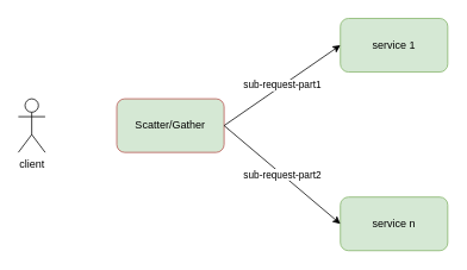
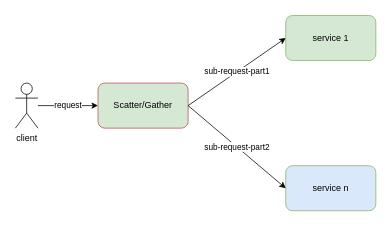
  <mxCell id="0" />
  <mxCell id="1" parent="0" />
  <mxCell id="2" value="Scatter/Gather" style="rounded=1;whiteSpace=wrap;html=1;fillColor=#d5e8d4;strokeColor=#b85450;sketch=0;glass=0;shadow=0;" parent="1" vertex="1"><mxGeometry x="130" y="110" width="120" height="60" as="geometry" /></mxCell>
+ <mxCell id="3" value="request" style="edgeStyle=orthogonalEdgeStyle;rounded=0;orthogonalLoop=1;jettySize=auto;html=1;" parent="1" source="4" target="2" edge="1"><mxGeometry relative="1" as="geometry" /></mxCell>
  <mxCell id="4" value="client" style="shape=umlActor;verticalLabelPosition=bottom;verticalAlign=top;html=1;outlineConnect=0;" parent="1" vertex="1"><mxGeometry x="20" y="110" width="30" height="60" as="geometry" /></mxCell>
  <mxCell id="5" value="service 1" style="rounded=1;whiteSpace=wrap;html=1;fillColor=#d5e8d4;strokeColor=#82b366;sketch=0;shadow=0;align=center;" parent="1" vertex="1"><mxGeometry x="380" y="20" width="120" height="60" as="geometry" /></mxCell>
- <mxCell id="6" value="service n" style="rounded=1;whiteSpace=wrap;html=1;fillColor=#d5e8d4;strokeColor=#82b366;sketch=0;shadow=0;align=center;" parent="1" vertex="1"><mxGeometry x="380" y="220" width="120" height="60" as="geometry" /></mxCell>
+ <mxCell id="6" value="service n" style="rounded=1;whiteSpace=wrap;html=1;fillColor=#dae8fc;strokeColor=#82b366;sketch=0;shadow=0;align=center;" parent="1" vertex="1"><mxGeometry x="380" y="220" width="120" height="60" as="geometry" /></mxCell>
  <mxCell id="7" value="sub-request-part1" style="endArrow=classic;html=1;shadow=0;exitX=1;exitY=0.5;exitDx=0;exitDy=0;entryX=0;entryY=0.5;entryDx=0;entryDy=0;" parent="1" source="2" target="5" edge="1"><mxGeometry width="50" height="50" relative="1" as="geometry"><mxPoint x="360" y="170" as="sourcePoint" /><mxPoint x="410" y="120" as="targetPoint" /></mxGeometry></mxCell>
  <mxCell id="8" value="sub-request-part2" style="endArrow=classic;html=1;shadow=0;entryX=0;entryY=0.5;entryDx=0;entryDy=0;" parent="1" target="6" edge="1"><mxGeometry width="50" height="50" relative="1" as="geometry"><mxPoint x="250" y="140" as="sourcePoint" /><mxPoint x="340" y="60" as="targetPoint" /></mxGeometry></mxCell>
